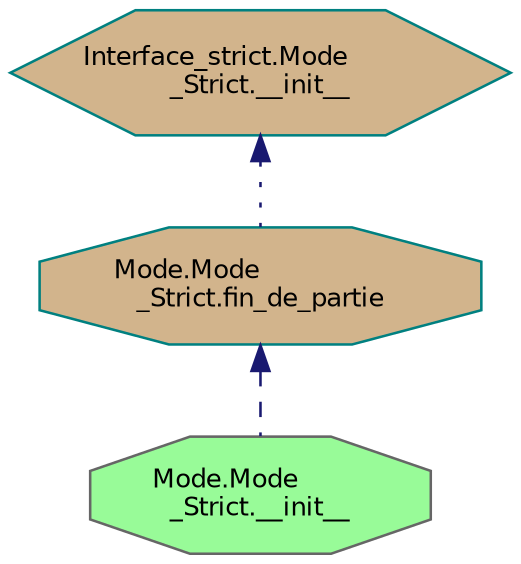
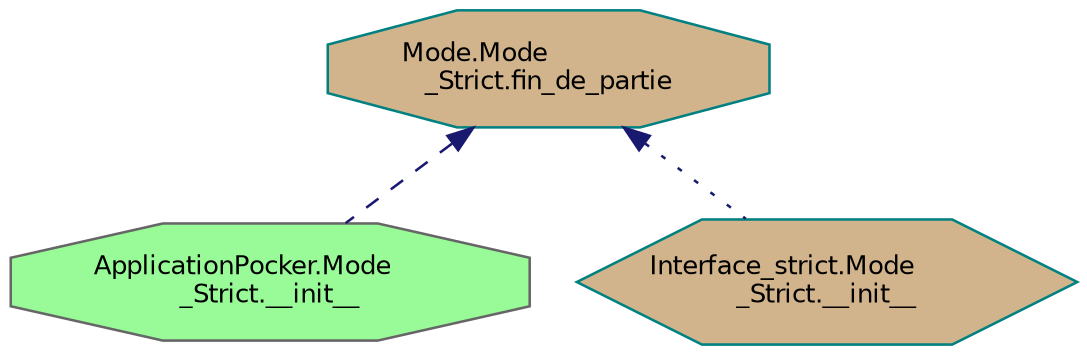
  digraph {
    rankdir=TB
    node [color=teal fillcolor=tan fontname=Helvetica fontsize=10 shape=octagon style=filled]
    edge [color=midnightblue dir=back fontname=Helvetica fontsize=10 labelfontname=Helvetica labelfontsize=10]
    n1 [fontcolor=black height=0.2 label="Mode.Mode\l_Strict.fin_de_partie" width=0.4]
-   n2 [color=gray40 fillcolor=palegreen height=0.2 label="Mode.Mode\l_Strict.__init__" width=0.4]
+   n2 [color=gray40 fillcolor=palegreen height=0.2 label="ApplicationPocker.Mode\l_Strict.__init__" width=0.4]
    n3 [height=0.2 label="Interface_strict.Mode\l_Strict.__init__" shape=hexagon width=0.4]
    n1 -> n2 [style=dashed]
-   n3 -> n1 [style=dotted]
+   n1 -> n3 [style=dotted]
  }
